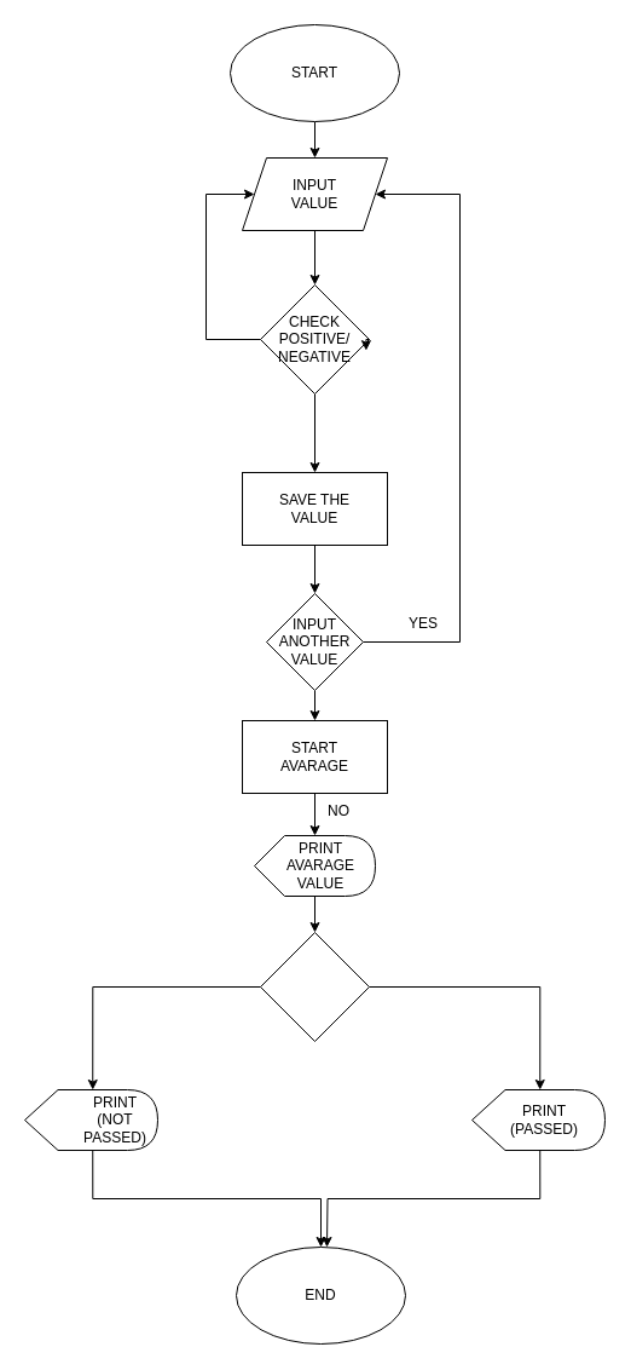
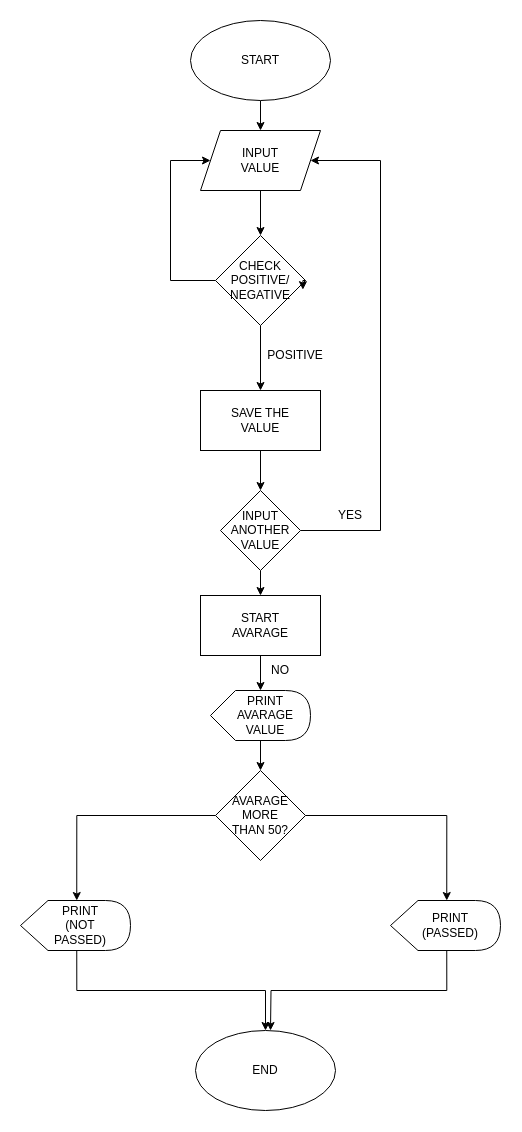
  <mxCell id="0" />
  <mxCell id="1" parent="0" />
  <mxCell id="2" style="edgeStyle=orthogonalEdgeStyle;rounded=0;orthogonalLoop=1;jettySize=auto;html=1;exitX=0.5;exitY=1;exitDx=0;exitDy=0;" edge="1" parent="1" source="3" target="6"><mxGeometry relative="1" as="geometry" /></mxCell>
  <mxCell id="3" value="" style="ellipse;whiteSpace=wrap;html=1;" vertex="1" parent="1"><mxGeometry x="190" y="20" width="140" height="80" as="geometry" /></mxCell>
  <mxCell id="4" value="START" style="text;strokeColor=none;align=center;fillColor=none;html=1;verticalAlign=middle;whiteSpace=wrap;rounded=0;" vertex="1" parent="1"><mxGeometry x="230" y="45" width="60" height="30" as="geometry" /></mxCell>
  <mxCell id="5" style="edgeStyle=orthogonalEdgeStyle;rounded=0;orthogonalLoop=1;jettySize=auto;html=1;entryX=0.5;entryY=0;entryDx=0;entryDy=0;" edge="1" parent="1" source="6" target="9"><mxGeometry relative="1" as="geometry" /></mxCell>
  <mxCell id="6" value="" style="shape=parallelogram;perimeter=parallelogramPerimeter;whiteSpace=wrap;html=1;fixedSize=1;" vertex="1" parent="1"><mxGeometry x="200" y="130" width="120" height="60" as="geometry" /></mxCell>
  <mxCell id="7" style="edgeStyle=orthogonalEdgeStyle;rounded=0;orthogonalLoop=1;jettySize=auto;html=1;exitX=0;exitY=0.5;exitDx=0;exitDy=0;entryX=0;entryY=0.5;entryDx=0;entryDy=0;" edge="1" parent="1" source="9" target="6"><mxGeometry relative="1" as="geometry"><Array as="points"><mxPoint x="170" y="280" /><mxPoint x="170" y="160" /></Array></mxGeometry></mxCell>
  <mxCell id="8" style="edgeStyle=orthogonalEdgeStyle;rounded=0;orthogonalLoop=1;jettySize=auto;html=1;exitX=0.5;exitY=1;exitDx=0;exitDy=0;entryX=0.5;entryY=0;entryDx=0;entryDy=0;" edge="1" parent="1" source="9" target="11"><mxGeometry relative="1" as="geometry" /></mxCell>
  <mxCell id="9" value="" style="rhombus;whiteSpace=wrap;html=1;" vertex="1" parent="1"><mxGeometry x="215" y="235" width="90" height="90" as="geometry" /></mxCell>
  <mxCell id="10" style="edgeStyle=orthogonalEdgeStyle;rounded=0;orthogonalLoop=1;jettySize=auto;html=1;exitX=0.5;exitY=1;exitDx=0;exitDy=0;entryX=0.5;entryY=0;entryDx=0;entryDy=0;" edge="1" parent="1" source="11" target="19"><mxGeometry relative="1" as="geometry" /></mxCell>
  <mxCell id="11" value="" style="rounded=0;whiteSpace=wrap;html=1;" vertex="1" parent="1"><mxGeometry x="200" y="390" width="120" height="60" as="geometry" /></mxCell>
  <mxCell id="12" value="INPUT VALUE" style="text;strokeColor=none;align=center;fillColor=none;html=1;verticalAlign=middle;whiteSpace=wrap;rounded=0;" vertex="1" parent="1"><mxGeometry x="230" y="145" width="60" height="30" as="geometry" /></mxCell>
  <mxCell id="13" value="CHECK POSITIVE/ NEGATIVE" style="text;strokeColor=none;align=center;fillColor=none;html=1;verticalAlign=middle;whiteSpace=wrap;rounded=0;" vertex="1" parent="1"><mxGeometry x="230" y="265" width="60" height="30" as="geometry" /></mxCell>
+ <mxCell id="14" value="POSITIVE" style="text;strokeColor=none;align=center;fillColor=none;html=1;verticalAlign=middle;whiteSpace=wrap;rounded=0;" vertex="1" parent="1"><mxGeometry x="265" y="340" width="60" height="30" as="geometry" /></mxCell>
  <mxCell id="15" value="SAVE THE VALUE" style="text;strokeColor=none;align=center;fillColor=none;html=1;verticalAlign=middle;whiteSpace=wrap;rounded=0;" vertex="1" parent="1"><mxGeometry x="220" y="405" width="80" height="30" as="geometry" /></mxCell>
  <mxCell id="16" style="edgeStyle=orthogonalEdgeStyle;rounded=0;orthogonalLoop=1;jettySize=auto;html=1;exitX=1;exitY=0.5;exitDx=0;exitDy=0;entryX=0.971;entryY=0.602;entryDx=0;entryDy=0;entryPerimeter=0;" edge="1" parent="1" source="9" target="9"><mxGeometry relative="1" as="geometry" /></mxCell>
  <mxCell id="17" style="edgeStyle=orthogonalEdgeStyle;rounded=0;orthogonalLoop=1;jettySize=auto;html=1;exitX=1;exitY=0.5;exitDx=0;exitDy=0;entryX=1;entryY=0.5;entryDx=0;entryDy=0;" edge="1" parent="1" source="19" target="6"><mxGeometry relative="1" as="geometry"><Array as="points"><mxPoint x="380" y="530" /><mxPoint x="380" y="160" /></Array></mxGeometry></mxCell>
  <mxCell id="18" style="edgeStyle=orthogonalEdgeStyle;rounded=0;orthogonalLoop=1;jettySize=auto;html=1;exitX=0.5;exitY=1;exitDx=0;exitDy=0;entryX=0.5;entryY=0;entryDx=0;entryDy=0;" edge="1" parent="1" source="19" target="22"><mxGeometry relative="1" as="geometry" /></mxCell>
  <mxCell id="19" value="" style="rhombus;whiteSpace=wrap;html=1;" vertex="1" parent="1"><mxGeometry x="220" y="490" width="80" height="80" as="geometry" /></mxCell>
  <mxCell id="20" value="INPUT ANOTHER VALUE" style="text;strokeColor=none;align=center;fillColor=none;html=1;verticalAlign=middle;whiteSpace=wrap;rounded=0;" vertex="1" parent="1"><mxGeometry x="230" y="515" width="60" height="30" as="geometry" /></mxCell>
  <mxCell id="21" value="YES" style="text;strokeColor=none;align=center;fillColor=none;html=1;verticalAlign=middle;whiteSpace=wrap;rounded=0;" vertex="1" parent="1"><mxGeometry x="320" y="500" width="60" height="30" as="geometry" /></mxCell>
  <mxCell id="22" value="" style="rounded=0;whiteSpace=wrap;html=1;" vertex="1" parent="1"><mxGeometry x="200" y="595" width="120" height="60" as="geometry" /></mxCell>
  <mxCell id="23" value="START AVARAGE" style="text;strokeColor=none;align=center;fillColor=none;html=1;verticalAlign=middle;whiteSpace=wrap;rounded=0;" vertex="1" parent="1"><mxGeometry x="230" y="610" width="60" height="30" as="geometry" /></mxCell>
  <mxCell id="24" value="" style="rhombus;whiteSpace=wrap;html=1;" vertex="1" parent="1"><mxGeometry x="215" y="770" width="90" height="90" as="geometry" /></mxCell>
+ <mxCell id="25" value="AVARAGE MORE THAN 50?" style="text;strokeColor=none;align=center;fillColor=none;html=1;verticalAlign=middle;whiteSpace=wrap;rounded=0;" vertex="1" parent="1"><mxGeometry x="230" y="800" width="60" height="30" as="geometry" /></mxCell>
  <mxCell id="26" style="edgeStyle=orthogonalEdgeStyle;rounded=0;orthogonalLoop=1;jettySize=auto;html=1;exitX=0;exitY=0;exitDx=50;exitDy=50;exitPerimeter=0;entryX=0.5;entryY=0;entryDx=0;entryDy=0;" edge="1" parent="1" source="27" target="24"><mxGeometry relative="1" as="geometry" /></mxCell>
  <mxCell id="27" value="" style="shape=display;whiteSpace=wrap;html=1;" vertex="1" parent="1"><mxGeometry x="210" y="690" width="100" height="50" as="geometry" /></mxCell>
  <mxCell id="28" value="PRINT AVARAGE VALUE" style="text;strokeColor=none;align=center;fillColor=none;html=1;verticalAlign=middle;whiteSpace=wrap;rounded=0;" vertex="1" parent="1"><mxGeometry x="235" y="700" width="60" height="30" as="geometry" /></mxCell>
  <mxCell id="29" style="edgeStyle=orthogonalEdgeStyle;rounded=0;orthogonalLoop=1;jettySize=auto;html=1;exitX=0.5;exitY=1;exitDx=0;exitDy=0;entryX=0;entryY=0;entryDx=50;entryDy=0;entryPerimeter=0;" edge="1" parent="1" source="22" target="27"><mxGeometry relative="1" as="geometry" /></mxCell>
  <mxCell id="30" style="edgeStyle=orthogonalEdgeStyle;rounded=0;orthogonalLoop=1;jettySize=auto;html=1;exitX=0;exitY=0;exitDx=56.25;exitDy=50;exitPerimeter=0;" edge="1" parent="1" source="31"><mxGeometry relative="1" as="geometry"><mxPoint x="270" y="1030" as="targetPoint" /></mxGeometry></mxCell>
  <mxCell id="31" value="" style="shape=display;whiteSpace=wrap;html=1;" vertex="1" parent="1"><mxGeometry x="390" y="900" width="110" height="50" as="geometry" /></mxCell>
  <mxCell id="32" style="edgeStyle=orthogonalEdgeStyle;rounded=0;orthogonalLoop=1;jettySize=auto;html=1;exitX=0;exitY=0;exitDx=56.25;exitDy=50;exitPerimeter=0;" edge="1" parent="1" source="33" target="38"><mxGeometry relative="1" as="geometry" /></mxCell>
  <mxCell id="33" value="" style="shape=display;whiteSpace=wrap;html=1;" vertex="1" parent="1"><mxGeometry x="20" y="900" width="110" height="50" as="geometry" /></mxCell>
- <mxCell id="34" value="PRINT (NOT PASSED)" style="text;strokeColor=none;align=center;fillColor=none;html=1;verticalAlign=middle;whiteSpace=wrap;rounded=0;" vertex="1" parent="1"><mxGeometry x="65" y="910" width="60" height="30" as="geometry" /></mxCell>
+ <mxCell id="34" value="PRINT (NOT PASSED)" style="text;strokeColor=none;align=center;fillColor=none;html=1;verticalAlign=middle;whiteSpace=wrap;rounded=0;" vertex="1" parent="1"><mxGeometry x="50" y="910" width="60" height="30" as="geometry" /></mxCell>
  <mxCell id="35" value="PRINT (PASSED)" style="text;strokeColor=none;align=center;fillColor=none;html=1;verticalAlign=middle;whiteSpace=wrap;rounded=0;" vertex="1" parent="1"><mxGeometry x="420" y="910" width="60" height="30" as="geometry" /></mxCell>
  <mxCell id="36" style="edgeStyle=orthogonalEdgeStyle;rounded=0;orthogonalLoop=1;jettySize=auto;html=1;exitX=1;exitY=0.5;exitDx=0;exitDy=0;entryX=0;entryY=0;entryDx=56.25;entryDy=0;entryPerimeter=0;" edge="1" parent="1" source="24" target="31"><mxGeometry relative="1" as="geometry" /></mxCell>
  <mxCell id="37" style="edgeStyle=orthogonalEdgeStyle;rounded=0;orthogonalLoop=1;jettySize=auto;html=1;exitX=0;exitY=0.5;exitDx=0;exitDy=0;entryX=0;entryY=0;entryDx=56.25;entryDy=0;entryPerimeter=0;" edge="1" parent="1" source="24" target="33"><mxGeometry relative="1" as="geometry" /></mxCell>
  <mxCell id="38" value="" style="ellipse;whiteSpace=wrap;html=1;" vertex="1" parent="1"><mxGeometry x="195" y="1030" width="140" height="80" as="geometry" /></mxCell>
  <mxCell id="39" value="END" style="text;strokeColor=none;align=center;fillColor=none;html=1;verticalAlign=middle;whiteSpace=wrap;rounded=0;" vertex="1" parent="1"><mxGeometry x="235" y="1055" width="60" height="30" as="geometry" /></mxCell>
  <mxCell id="40" value="NO" style="text;strokeColor=none;align=center;fillColor=none;html=1;verticalAlign=middle;whiteSpace=wrap;rounded=0;" vertex="1" parent="1"><mxGeometry x="250" y="655" width="60" height="30" as="geometry" /></mxCell>
